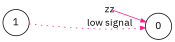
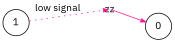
  digraph {
    fontname="IBM Plex Sans"
    pack=true
    rankdir=LR
    ranksep=0
    node [color=black fillcolor=white fixedsize=true fontname="IBM Plex Sans" shape=circle style=filled]
    edge [arrowsize=0.7 color=deeppink fontname="IBM Plex Sans"]
    zz [color=white height=0.05 width=0.05]
    0 [height=0.5 width=0.5]
    1 [height=0.5 width=0.5]
    zz -> 0 [style=solid]
-   1 -> 0 [label="low signal" style=dotted]
+   1 -> zz [label="low signal" style=dotted]
  }
